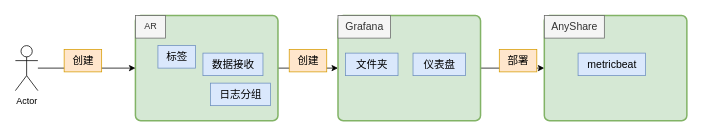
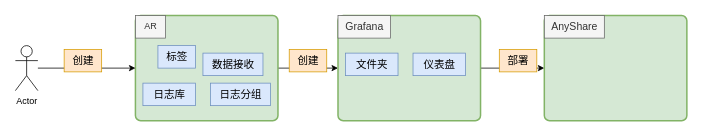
  <mxCell id="0" />
  <mxCell id="1" parent="0" />
  <mxCell id="2" value="" style="edgeStyle=orthogonalEdgeStyle;rounded=0;orthogonalLoop=1;jettySize=auto;html=1;fontSize=14;" edge="1" parent="1" source="3" target="12"><mxGeometry relative="1" as="geometry" /></mxCell>
  <mxCell id="3" value="" style="rounded=1;whiteSpace=wrap;html=1;absoluteArcSize=1;arcSize=14;strokeWidth=2;fillColor=#d5e8d4;strokeColor=#82b366;" vertex="1" parent="1"><mxGeometry x="180" y="20" width="190" height="140" as="geometry" /></mxCell>
  <mxCell id="4" value="" style="edgeStyle=orthogonalEdgeStyle;rounded=0;orthogonalLoop=1;jettySize=auto;html=1;" edge="1" parent="1" source="5" target="3"><mxGeometry relative="1" as="geometry" /></mxCell>
  <mxCell id="5" value="Actor" style="shape=umlActor;verticalLabelPosition=bottom;verticalAlign=top;html=1;" vertex="1" parent="1"><mxGeometry x="20" y="60" width="30" height="60" as="geometry" /></mxCell>
  <mxCell id="6" value="AR" style="text;html=1;align=center;verticalAlign=middle;resizable=0;points=[];autosize=1;strokeColor=#666666;fillColor=#f5f5f5;fontColor=#333333;" vertex="1" parent="1"><mxGeometry x="180" y="20" width="40" height="30" as="geometry" /></mxCell>
  <mxCell id="7" value="标签" style="text;html=1;align=center;verticalAlign=middle;resizable=0;points=[];autosize=1;strokeColor=#6c8ebf;fillColor=#dae8fc;fontSize=14;" vertex="1" parent="1"><mxGeometry x="210" y="60" width="50" height="30" as="geometry" /></mxCell>
  <mxCell id="8" value="数据接收" style="text;html=1;align=center;verticalAlign=middle;resizable=0;points=[];autosize=1;strokeColor=#6c8ebf;fillColor=#dae8fc;fontSize=14;" vertex="1" parent="1"><mxGeometry x="270" y="70" width="80" height="30" as="geometry" /></mxCell>
+ <mxCell id="9" value="日志库" style="text;html=1;align=center;verticalAlign=middle;resizable=0;points=[];autosize=1;strokeColor=#6c8ebf;fillColor=#dae8fc;fontSize=14;" vertex="1" parent="1"><mxGeometry x="190" y="110" width="70" height="30" as="geometry" /></mxCell>
  <mxCell id="10" value="日志分组" style="text;html=1;align=center;verticalAlign=middle;resizable=0;points=[];autosize=1;strokeColor=#6c8ebf;fillColor=#dae8fc;fontSize=14;" vertex="1" parent="1"><mxGeometry x="280" y="110" width="80" height="30" as="geometry" /></mxCell>
  <mxCell id="11" style="edgeStyle=orthogonalEdgeStyle;rounded=0;orthogonalLoop=1;jettySize=auto;html=1;fontSize=14;" edge="1" parent="1" source="12" target="16"><mxGeometry relative="1" as="geometry" /></mxCell>
  <mxCell id="12" value="" style="rounded=1;whiteSpace=wrap;html=1;absoluteArcSize=1;arcSize=14;strokeWidth=2;fillColor=#d5e8d4;strokeColor=#82b366;" vertex="1" parent="1"><mxGeometry x="450" y="20" width="190" height="140" as="geometry" /></mxCell>
  <mxCell id="13" value="Grafana" style="text;html=1;align=center;verticalAlign=middle;resizable=0;points=[];autosize=1;strokeColor=#666666;fillColor=#f5f5f5;fontSize=14;fontColor=#333333;" vertex="1" parent="1"><mxGeometry x="450" y="20" width="70" height="30" as="geometry" /></mxCell>
  <mxCell id="14" value="文件夹" style="text;html=1;align=center;verticalAlign=middle;resizable=0;points=[];autosize=1;strokeColor=#6c8ebf;fillColor=#dae8fc;fontSize=14;" vertex="1" parent="1"><mxGeometry x="460" y="70" width="70" height="30" as="geometry" /></mxCell>
  <mxCell id="15" value="仪表盘" style="text;html=1;align=center;verticalAlign=middle;resizable=0;points=[];autosize=1;strokeColor=#6c8ebf;fillColor=#dae8fc;fontSize=14;" vertex="1" parent="1"><mxGeometry x="550" y="70" width="70" height="30" as="geometry" /></mxCell>
  <mxCell id="16" value="" style="rounded=1;whiteSpace=wrap;html=1;absoluteArcSize=1;arcSize=14;strokeWidth=2;fillColor=#d5e8d4;strokeColor=#82b366;labelBackgroundColor=#FFFFFF;fontSize=14;" vertex="1" parent="1"><mxGeometry x="725" y="20" width="190" height="140" as="geometry" /></mxCell>
  <mxCell id="17" value="AnyShare" style="text;html=1;align=center;verticalAlign=middle;resizable=0;points=[];autosize=1;strokeColor=#666666;fillColor=#f5f5f5;fontSize=14;fontColor=#333333;" vertex="1" parent="1"><mxGeometry x="725" y="20" width="80" height="30" as="geometry" /></mxCell>
- <mxCell id="18" value="metricbeat" style="text;html=1;align=center;verticalAlign=middle;resizable=0;points=[];autosize=1;strokeColor=#6c8ebf;fillColor=#dae8fc;fontSize=14;" vertex="1" parent="1"><mxGeometry x="770" y="70" width="90" height="30" as="geometry" /></mxCell>
  <mxCell id="19" value="创建" style="text;html=1;align=center;verticalAlign=middle;resizable=0;points=[];autosize=1;strokeColor=#d79b00;fillColor=#ffe6cc;fontSize=14;" vertex="1" parent="1"><mxGeometry x="85" y="65" width="50" height="30" as="geometry" /></mxCell>
  <mxCell id="20" value="创建" style="text;html=1;align=center;verticalAlign=middle;resizable=0;points=[];autosize=1;strokeColor=#d79b00;fillColor=#ffe6cc;fontSize=14;" vertex="1" parent="1"><mxGeometry x="385" y="65" width="50" height="30" as="geometry" /></mxCell>
  <mxCell id="21" value="部署" style="text;html=1;align=center;verticalAlign=middle;resizable=0;points=[];autosize=1;strokeColor=#d79b00;fillColor=#ffe6cc;fontSize=14;" vertex="1" parent="1"><mxGeometry x="665" y="65" width="50" height="30" as="geometry" /></mxCell>
